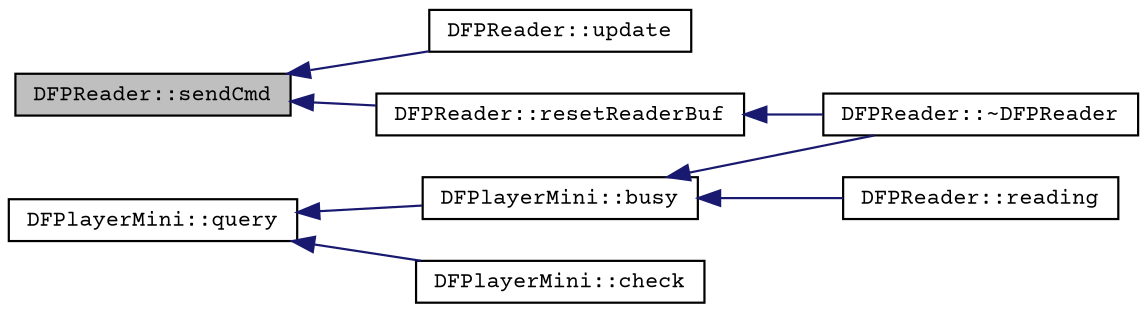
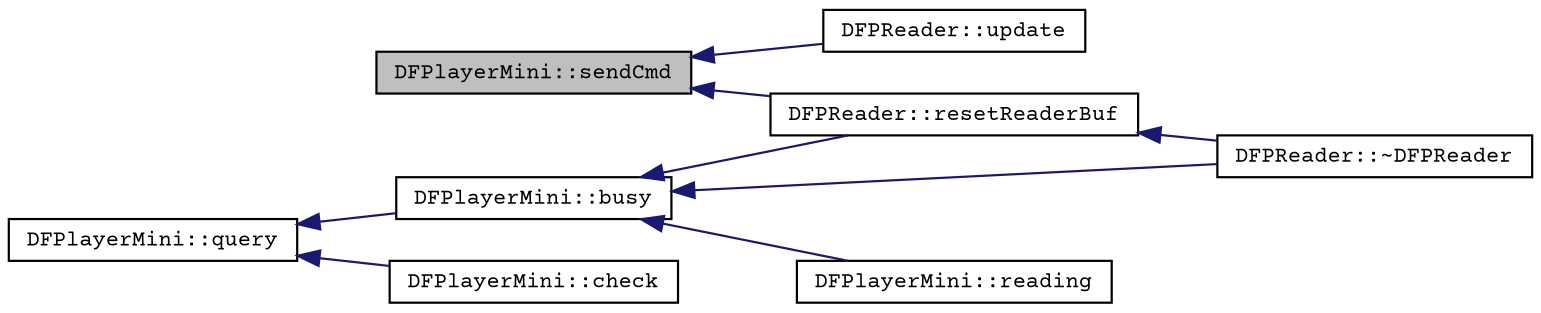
  digraph {
    fontname="Courier Prime"
    rankdir=LR
    node [color=black fillcolor=white fontname="Courier Prime" fontsize=10 shape=record style=filled]
    edge [color=midnightblue dir=back fontname="Courier Prime" fontsize=10 labelfontname=Helvetica labelfontsize=10 style=solid]
-   n1 [fillcolor=grey75 fontcolor=black height=0.2 label="DFPReader::sendCmd" width=0.4]
+   n1 [fillcolor=grey75 fontcolor=black height=0.2 label="DFPlayerMini::sendCmd" width=0.4]
    n2 [height=0.2 label="DFPReader::update" width=0.4]
    n3 [height=0.2 label="DFPReader::resetReaderBuf" width=0.4]
    n4 [height=0.2 label="DFPlayerMini::query" width=0.4]
    n5 [height=0.2 label="DFPlayerMini::busy" width=0.4]
    n6 [height=0.2 label="DFPlayerMini::check" width=0.4]
    n7 [height=0.2 label="DFPReader::~DFPReader" width=0.4]
-   n8 [height=0.2 label="DFPReader::reading" width=0.4]
+   n8 [height=0.2 label="DFPlayerMini::reading" width=0.4]
    n1 -> n2
    n1 -> n3
    n3 -> n7
    n4 -> n5
    n4 -> n6
+   n5 -> n3
    n5 -> n7
    n5 -> n8
  }
